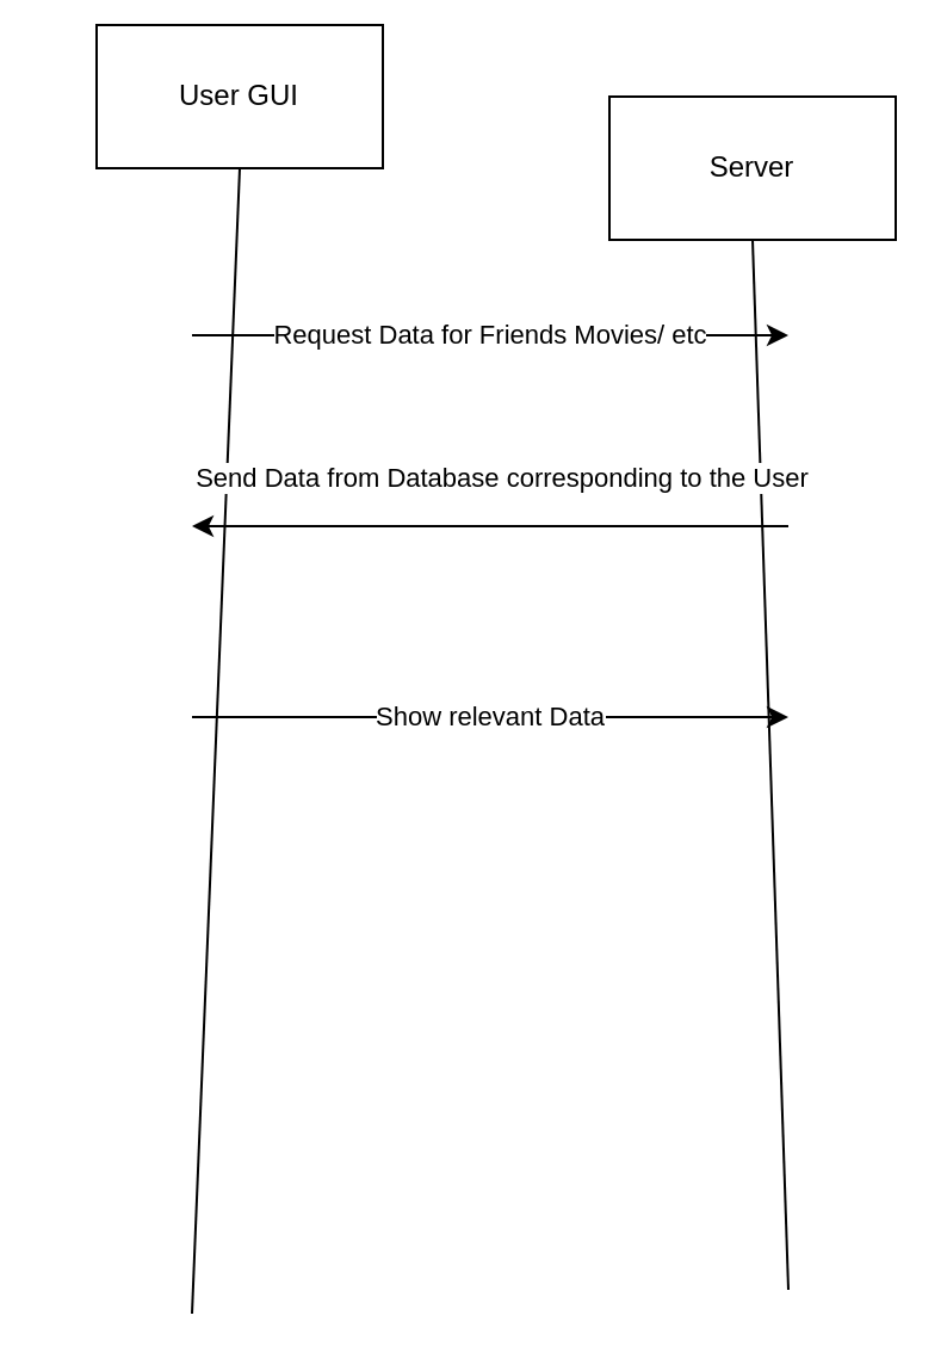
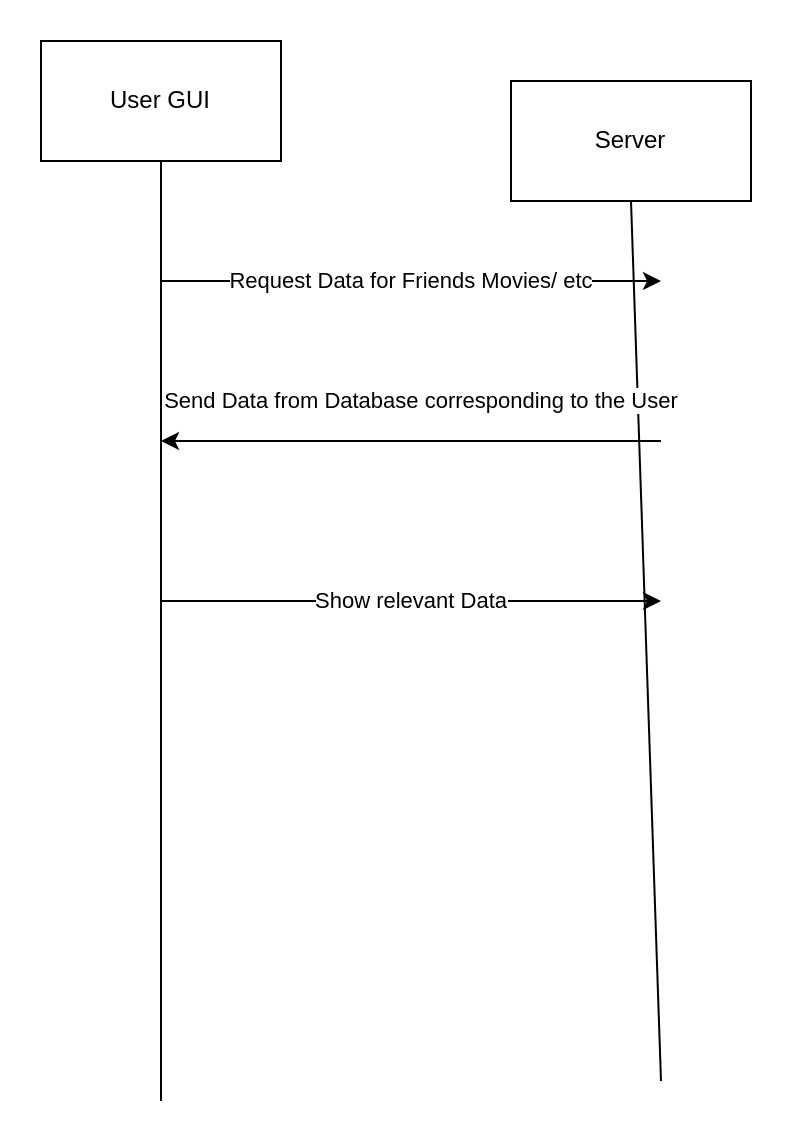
  <mxCell id="0" />
  <mxCell id="1" parent="0" />
- <mxCell id="2" value="User GUI" style="rounded=0;whiteSpace=wrap;html=1;" vertex="1" parent="1"><mxGeometry x="40" y="10" width="120" height="60" as="geometry" /></mxCell>
+ <mxCell id="2" value="User GUI" style="rounded=0;whiteSpace=wrap;html=1;" vertex="1" parent="1"><mxGeometry x="20" y="20" width="120" height="60" as="geometry" /></mxCell>
  <mxCell id="3" value="Server" style="rounded=0;whiteSpace=wrap;html=1;" vertex="1" parent="1"><mxGeometry x="255" y="40" width="120" height="60" as="geometry" /></mxCell>
  <mxCell id="4" value="" style="endArrow=none;html=1;rounded=0;entryX=0.5;entryY=1;entryDx=0;entryDy=0;" edge="1" parent="1" target="2"><mxGeometry width="50" height="50" relative="1" as="geometry"><mxPoint x="80" y="550" as="sourcePoint" /><mxPoint x="340" y="210" as="targetPoint" /></mxGeometry></mxCell>
  <mxCell id="5" value="" style="endArrow=none;html=1;rounded=0;entryX=0.5;entryY=1;entryDx=0;entryDy=0;" edge="1" parent="1" target="3"><mxGeometry width="50" height="50" relative="1" as="geometry"><mxPoint x="330" y="540" as="sourcePoint" /><mxPoint x="340" y="210" as="targetPoint" /></mxGeometry></mxCell>
  <mxCell id="6" value="Request Data for Friends Movies/ etc" style="endArrow=classic;html=1;rounded=0;" edge="1" parent="1"><mxGeometry width="50" height="50" relative="1" as="geometry"><mxPoint x="80" y="140" as="sourcePoint" /><mxPoint x="330" y="140" as="targetPoint" /></mxGeometry></mxCell>
  <mxCell id="7" value="Send Data from Database corresponding to the User" style="endArrow=classic;html=1;rounded=0;" edge="1" parent="1"><mxGeometry x="-0.04" y="-20" width="50" height="50" relative="1" as="geometry"><mxPoint x="330" y="220" as="sourcePoint" /><mxPoint x="80" y="220" as="targetPoint" /><Array as="points" /><mxPoint as="offset" /></mxGeometry></mxCell>
  <mxCell id="8" value="Show relevant Data" style="endArrow=classic;html=1;rounded=0;" edge="1" parent="1"><mxGeometry width="50" height="50" relative="1" as="geometry"><mxPoint x="80" y="300" as="sourcePoint" /><mxPoint x="330" y="300" as="targetPoint" /></mxGeometry></mxCell>
